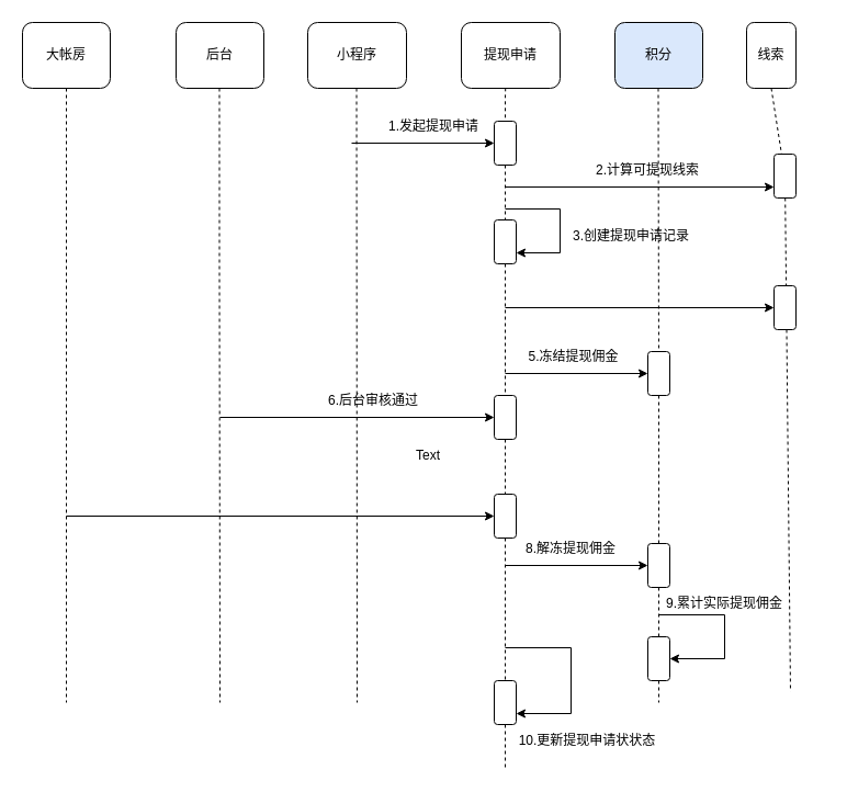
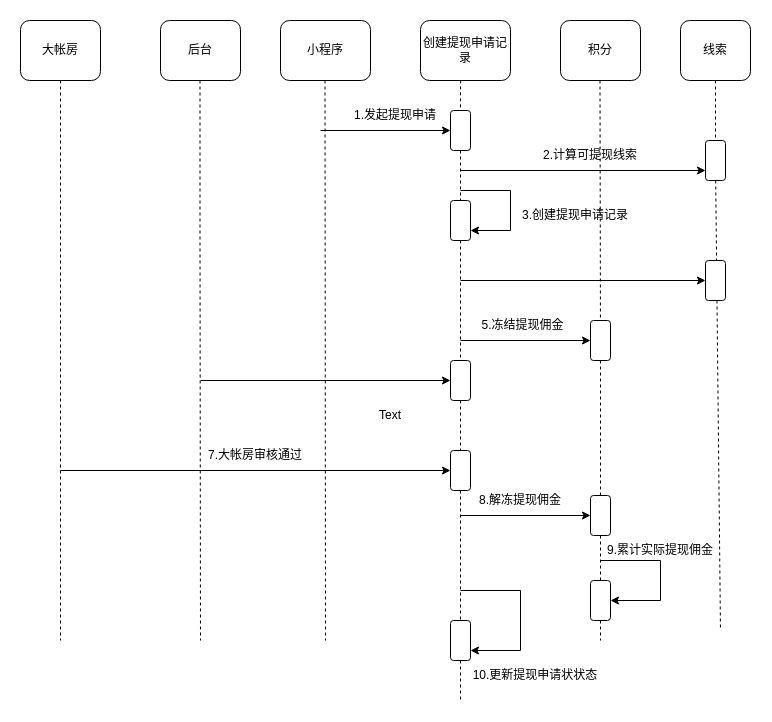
  <mxCell id="0" />
  <mxCell id="1" parent="0" />
  <mxCell id="2" value="大帐房" style="rounded=1;whiteSpace=wrap;html=1;" parent="1" vertex="1"><mxGeometry x="20" y="20" width="80" height="60" as="geometry" /></mxCell>
  <mxCell id="3" value="后台" style="rounded=1;whiteSpace=wrap;html=1;" parent="1" vertex="1"><mxGeometry x="160" y="20" width="80" height="60" as="geometry" /></mxCell>
  <mxCell id="4" value="小程序" style="rounded=1;whiteSpace=wrap;html=1;" parent="1" vertex="1"><mxGeometry x="280" y="20" width="90" height="60" as="geometry" /></mxCell>
- <mxCell id="5" value="提现申请" style="rounded=1;whiteSpace=wrap;html=1;" parent="1" vertex="1"><mxGeometry x="420" y="20" width="90" height="60" as="geometry" /></mxCell>
- <mxCell id="6" value="积分" style="rounded=1;whiteSpace=wrap;html=1;fillColor=#dae8fc;" parent="1" vertex="1"><mxGeometry x="560" y="20" width="80" height="60" as="geometry" /></mxCell>
- <mxCell id="7" value="线索" style="rounded=1;whiteSpace=wrap;html=1;" parent="1" vertex="1"><mxGeometry x="680" y="20" width="45" height="60" as="geometry" /></mxCell>
+ <mxCell id="5" value="创建提现申请记录" style="rounded=1;whiteSpace=wrap;html=1;" parent="1" vertex="1"><mxGeometry x="420" y="20" width="90" height="60" as="geometry" /></mxCell>
+ <mxCell id="6" value="积分" style="rounded=1;whiteSpace=wrap;html=1;" parent="1" vertex="1"><mxGeometry x="560" y="20" width="80" height="60" as="geometry" /></mxCell>
+ <mxCell id="7" value="线索" style="rounded=1;whiteSpace=wrap;html=1;" parent="1" vertex="1"><mxGeometry x="680" y="20" width="70" height="60" as="geometry" /></mxCell>
  <mxCell id="8" value="" style="endArrow=none;dashed=1;html=1;rounded=0;exitX=0.5;exitY=1;exitDx=0;exitDy=0;" parent="1" source="2" edge="1"><mxGeometry width="50" height="50" relative="1" as="geometry"><mxPoint x="390" y="430" as="sourcePoint" /><mxPoint x="60" y="640" as="targetPoint" /><Array as="points"><mxPoint x="60" y="230" /></Array></mxGeometry></mxCell>
  <mxCell id="9" value="" style="endArrow=none;dashed=1;html=1;rounded=0;" parent="1" edge="1"><mxGeometry width="50" height="50" relative="1" as="geometry"><mxPoint x="324.5" y="80" as="sourcePoint" /><mxPoint x="325" y="640" as="targetPoint" /><Array as="points" /></mxGeometry></mxCell>
  <mxCell id="10" value="" style="endArrow=none;dashed=1;html=1;rounded=0;startArrow=none;" parent="1" source="46" edge="1"><mxGeometry width="50" height="50" relative="1" as="geometry"><mxPoint x="384.5" y="80" as="sourcePoint" /><mxPoint x="460" y="700" as="targetPoint" /><Array as="points" /></mxGeometry></mxCell>
  <mxCell id="11" value="" style="endArrow=classic;html=1;rounded=0;" parent="1" target="12" edge="1"><mxGeometry width="50" height="50" relative="1" as="geometry"><mxPoint x="320" y="130" as="sourcePoint" /><mxPoint x="320" y="190" as="targetPoint" /></mxGeometry></mxCell>
  <mxCell id="12" value="" style="rounded=1;whiteSpace=wrap;html=1;" parent="1" vertex="1"><mxGeometry x="450" y="110" width="20" height="40" as="geometry" /></mxCell>
  <mxCell id="13" value="" style="endArrow=none;dashed=1;html=1;rounded=0;exitX=0.447;exitY=0.997;exitDx=0;exitDy=0;exitPerimeter=0;entryX=0.5;entryY=0;entryDx=0;entryDy=0;" parent="1" source="5" target="12" edge="1"><mxGeometry width="50" height="50" relative="1" as="geometry"><mxPoint x="384.5" y="80" as="sourcePoint" /><mxPoint x="384.5" y="530" as="targetPoint" /><Array as="points"><mxPoint x="460" y="90" /></Array></mxGeometry></mxCell>
  <mxCell id="14" value="1.发起提现申请" style="text;html=1;strokeColor=none;fillColor=none;align=center;verticalAlign=middle;whiteSpace=wrap;rounded=0;" parent="1" vertex="1"><mxGeometry x="350" y="100" width="90" height="30" as="geometry" /></mxCell>
  <mxCell id="15" value="" style="endArrow=none;dashed=1;html=1;rounded=0;startArrow=none;" parent="1" edge="1" source="42"><mxGeometry width="50" height="50" relative="1" as="geometry"><mxPoint x="599.5" y="80" as="sourcePoint" /><mxPoint x="600" y="640" as="targetPoint" /><Array as="points" /></mxGeometry></mxCell>
  <mxCell id="16" value="" style="endArrow=none;dashed=1;html=1;rounded=0;startArrow=none;" parent="1" edge="1" source="51"><mxGeometry width="50" height="50" relative="1" as="geometry"><mxPoint x="720" y="80" as="sourcePoint" /><mxPoint x="720" y="630" as="targetPoint" /><Array as="points" /></mxGeometry></mxCell>
  <mxCell id="17" value="" style="endArrow=classic;html=1;rounded=0;entryX=0;entryY=0.75;entryDx=0;entryDy=0;" parent="1" target="51" edge="1"><mxGeometry width="50" height="50" relative="1" as="geometry"><mxPoint x="460" y="170" as="sourcePoint" /><mxPoint x="440" y="370" as="targetPoint" /><Array as="points" /></mxGeometry></mxCell>
  <mxCell id="18" value="2.计算可提现线索" style="text;html=1;strokeColor=none;fillColor=none;align=center;verticalAlign=middle;whiteSpace=wrap;rounded=0;" parent="1" vertex="1"><mxGeometry x="520" y="140" width="140" height="30" as="geometry" /></mxCell>
  <mxCell id="19" value="" style="rounded=1;whiteSpace=wrap;html=1;" parent="1" vertex="1"><mxGeometry x="450" y="200" width="20" height="40" as="geometry" /></mxCell>
  <mxCell id="20" value="" style="endArrow=none;dashed=1;html=1;rounded=0;startArrow=none;" parent="1" source="12" target="19" edge="1"><mxGeometry width="50" height="50" relative="1" as="geometry"><mxPoint x="465" y="150" as="sourcePoint" /><mxPoint x="465" y="520" as="targetPoint" /><Array as="points" /></mxGeometry></mxCell>
  <mxCell id="21" value="" style="endArrow=classic;html=1;rounded=0;entryX=1;entryY=0.75;entryDx=0;entryDy=0;" parent="1" target="19" edge="1"><mxGeometry width="50" height="50" relative="1" as="geometry"><mxPoint x="460" y="190" as="sourcePoint" /><mxPoint x="520" y="190" as="targetPoint" /><Array as="points"><mxPoint x="510" y="190" /><mxPoint x="510" y="230" /></Array></mxGeometry></mxCell>
  <mxCell id="22" value="3.创建提现申请记录" style="text;html=1;strokeColor=none;fillColor=none;align=center;verticalAlign=middle;whiteSpace=wrap;rounded=0;" parent="1" vertex="1"><mxGeometry x="500" y="200" width="150" height="30" as="geometry" /></mxCell>
  <mxCell id="23" value="" style="rounded=1;whiteSpace=wrap;html=1;" vertex="1" parent="1"><mxGeometry x="705" y="260" width="20" height="40" as="geometry" /></mxCell>
  <mxCell id="24" value="" style="endArrow=classic;html=1;rounded=0;entryX=0;entryY=0.5;entryDx=0;entryDy=0;" edge="1" parent="1" target="23"><mxGeometry width="50" height="50" relative="1" as="geometry"><mxPoint x="460" y="280" as="sourcePoint" /><mxPoint x="420" y="370" as="targetPoint" /></mxGeometry></mxCell>
  <mxCell id="25" value="" style="rounded=1;whiteSpace=wrap;html=1;" vertex="1" parent="1"><mxGeometry x="590" y="320" width="20" height="40" as="geometry" /></mxCell>
  <mxCell id="26" value="" style="endArrow=none;dashed=1;html=1;rounded=0;" edge="1" parent="1" target="25"><mxGeometry width="50" height="50" relative="1" as="geometry"><mxPoint x="599.5" y="80" as="sourcePoint" /><mxPoint x="599.5" y="530" as="targetPoint" /><Array as="points" /></mxGeometry></mxCell>
  <mxCell id="27" value="" style="endArrow=classic;html=1;rounded=0;entryX=0;entryY=0.5;entryDx=0;entryDy=0;" edge="1" parent="1" target="25"><mxGeometry width="50" height="50" relative="1" as="geometry"><mxPoint x="460" y="340" as="sourcePoint" /><mxPoint x="420" y="360" as="targetPoint" /></mxGeometry></mxCell>
  <mxCell id="28" value="5.冻结提现佣金" style="text;html=1;strokeColor=none;fillColor=none;align=center;verticalAlign=middle;whiteSpace=wrap;rounded=0;" vertex="1" parent="1"><mxGeometry x="475" y="310" width="95" height="30" as="geometry" /></mxCell>
  <mxCell id="29" value="" style="endArrow=none;dashed=1;html=1;rounded=0;exitX=0.5;exitY=1;exitDx=0;exitDy=0;" edge="1" parent="1"><mxGeometry width="50" height="50" relative="1" as="geometry"><mxPoint x="199.5" y="80" as="sourcePoint" /><mxPoint x="200" y="640" as="targetPoint" /><Array as="points"><mxPoint x="199.5" y="230" /></Array></mxGeometry></mxCell>
  <mxCell id="30" value="" style="rounded=1;whiteSpace=wrap;html=1;" vertex="1" parent="1"><mxGeometry x="450" y="360" width="20" height="40" as="geometry" /></mxCell>
  <mxCell id="31" value="" style="endArrow=none;dashed=1;html=1;rounded=0;startArrow=none;" edge="1" parent="1" source="19" target="30"><mxGeometry width="50" height="50" relative="1" as="geometry"><mxPoint x="465" y="240" as="sourcePoint" /><mxPoint x="465" y="520" as="targetPoint" /><Array as="points" /></mxGeometry></mxCell>
  <mxCell id="32" value="" style="endArrow=classic;html=1;rounded=0;" edge="1" parent="1"><mxGeometry width="50" height="50" relative="1" as="geometry"><mxPoint x="200" y="380" as="sourcePoint" /><mxPoint x="450" y="380" as="targetPoint" /></mxGeometry></mxCell>
- <mxCell id="33" value="6.后台审核通过" style="text;html=1;strokeColor=none;fillColor=none;align=center;verticalAlign=middle;whiteSpace=wrap;rounded=0;" vertex="1" parent="1"><mxGeometry x="290" y="350" width="100" height="30" as="geometry" /></mxCell>
  <mxCell id="34" value="" style="rounded=1;whiteSpace=wrap;html=1;" vertex="1" parent="1"><mxGeometry x="450" y="450" width="20" height="40" as="geometry" /></mxCell>
  <mxCell id="35" value="" style="endArrow=none;dashed=1;html=1;rounded=0;startArrow=none;" edge="1" parent="1" source="30" target="34"><mxGeometry width="50" height="50" relative="1" as="geometry"><mxPoint x="465" y="400" as="sourcePoint" /><mxPoint x="465" y="640" as="targetPoint" /><Array as="points" /></mxGeometry></mxCell>
  <mxCell id="36" value="" style="endArrow=classic;html=1;rounded=0;entryX=0;entryY=0.5;entryDx=0;entryDy=0;" edge="1" parent="1" target="34"><mxGeometry width="50" height="50" relative="1" as="geometry"><mxPoint x="60" y="470" as="sourcePoint" /><mxPoint x="420" y="410" as="targetPoint" /></mxGeometry></mxCell>
+ <mxCell id="37" value="7.大帐房审核通过" style="text;html=1;strokeColor=none;fillColor=none;align=center;verticalAlign=middle;whiteSpace=wrap;rounded=0;" vertex="1" parent="1"><mxGeometry x="200" y="440" width="110" height="30" as="geometry" /></mxCell>
  <mxCell id="38" value="" style="rounded=1;whiteSpace=wrap;html=1;" vertex="1" parent="1"><mxGeometry x="590" y="495" width="20" height="40" as="geometry" /></mxCell>
  <mxCell id="39" value="" style="endArrow=none;dashed=1;html=1;rounded=0;startArrow=none;" edge="1" parent="1" source="25" target="38"><mxGeometry width="50" height="50" relative="1" as="geometry"><mxPoint x="600" y="360" as="sourcePoint" /><mxPoint x="600" y="640" as="targetPoint" /><Array as="points" /></mxGeometry></mxCell>
  <mxCell id="40" value="" style="endArrow=classic;html=1;rounded=0;entryX=0;entryY=0.5;entryDx=0;entryDy=0;" edge="1" parent="1" target="38"><mxGeometry width="50" height="50" relative="1" as="geometry"><mxPoint x="460" y="515" as="sourcePoint" /><mxPoint x="420" y="410" as="targetPoint" /></mxGeometry></mxCell>
  <mxCell id="41" value="8.解冻提现佣金" style="text;html=1;strokeColor=none;fillColor=none;align=center;verticalAlign=middle;whiteSpace=wrap;rounded=0;" vertex="1" parent="1"><mxGeometry x="470" y="485" width="100" height="30" as="geometry" /></mxCell>
  <mxCell id="42" value="" style="rounded=1;whiteSpace=wrap;html=1;" vertex="1" parent="1"><mxGeometry x="590" y="580" width="20" height="40" as="geometry" /></mxCell>
  <mxCell id="43" value="" style="endArrow=none;dashed=1;html=1;rounded=0;startArrow=none;" edge="1" parent="1" source="38" target="42"><mxGeometry width="50" height="50" relative="1" as="geometry"><mxPoint x="600" y="535" as="sourcePoint" /><mxPoint x="600" y="640" as="targetPoint" /><Array as="points" /></mxGeometry></mxCell>
  <mxCell id="44" value="" style="endArrow=classic;html=1;rounded=0;entryX=1;entryY=0.5;entryDx=0;entryDy=0;" edge="1" parent="1" target="42"><mxGeometry width="50" height="50" relative="1" as="geometry"><mxPoint x="600" y="560" as="sourcePoint" /><mxPoint x="630" y="610" as="targetPoint" /><Array as="points"><mxPoint x="660" y="560" /><mxPoint x="660" y="600" /></Array></mxGeometry></mxCell>
  <mxCell id="45" value="9.累计实际提现佣金" style="text;html=1;strokeColor=none;fillColor=none;align=center;verticalAlign=middle;whiteSpace=wrap;rounded=0;" vertex="1" parent="1"><mxGeometry x="600" y="535" width="120" height="30" as="geometry" /></mxCell>
  <mxCell id="46" value="" style="rounded=1;whiteSpace=wrap;html=1;" vertex="1" parent="1"><mxGeometry x="450" y="620" width="20" height="40" as="geometry" /></mxCell>
  <mxCell id="47" value="" style="endArrow=none;dashed=1;html=1;rounded=0;startArrow=none;" edge="1" parent="1" source="34" target="46"><mxGeometry width="50" height="50" relative="1" as="geometry"><mxPoint x="465" y="490" as="sourcePoint" /><mxPoint x="465" y="700" as="targetPoint" /><Array as="points" /></mxGeometry></mxCell>
  <mxCell id="48" value="" style="endArrow=classic;html=1;rounded=0;entryX=1;entryY=0.75;entryDx=0;entryDy=0;" edge="1" parent="1" target="46"><mxGeometry width="50" height="50" relative="1" as="geometry"><mxPoint x="460" y="590" as="sourcePoint" /><mxPoint x="480" y="650" as="targetPoint" /><Array as="points"><mxPoint x="520" y="590" /><mxPoint x="520" y="650" /></Array></mxGeometry></mxCell>
  <mxCell id="49" value="Text" style="text;html=1;strokeColor=none;fillColor=none;align=center;verticalAlign=middle;whiteSpace=wrap;rounded=0;" vertex="1" parent="1"><mxGeometry x="360" y="400" width="60" height="30" as="geometry" /></mxCell>
  <mxCell id="50" value="10.更新提现申请状状态" style="text;html=1;strokeColor=none;fillColor=none;align=center;verticalAlign=middle;whiteSpace=wrap;rounded=0;" vertex="1" parent="1"><mxGeometry x="460" y="660" width="150" height="30" as="geometry" /></mxCell>
  <mxCell id="51" value="" style="rounded=1;whiteSpace=wrap;html=1;" parent="1" vertex="1"><mxGeometry x="705" y="140" width="20" height="40" as="geometry" /></mxCell>
  <mxCell id="52" value="" style="endArrow=none;dashed=1;html=1;rounded=0;exitX=0.5;exitY=1;exitDx=0;exitDy=0;" edge="1" parent="1" source="7" target="51"><mxGeometry width="50" height="50" relative="1" as="geometry"><mxPoint x="720" y="80" as="sourcePoint" /><mxPoint x="720" y="630" as="targetPoint" /><Array as="points" /></mxGeometry></mxCell>
